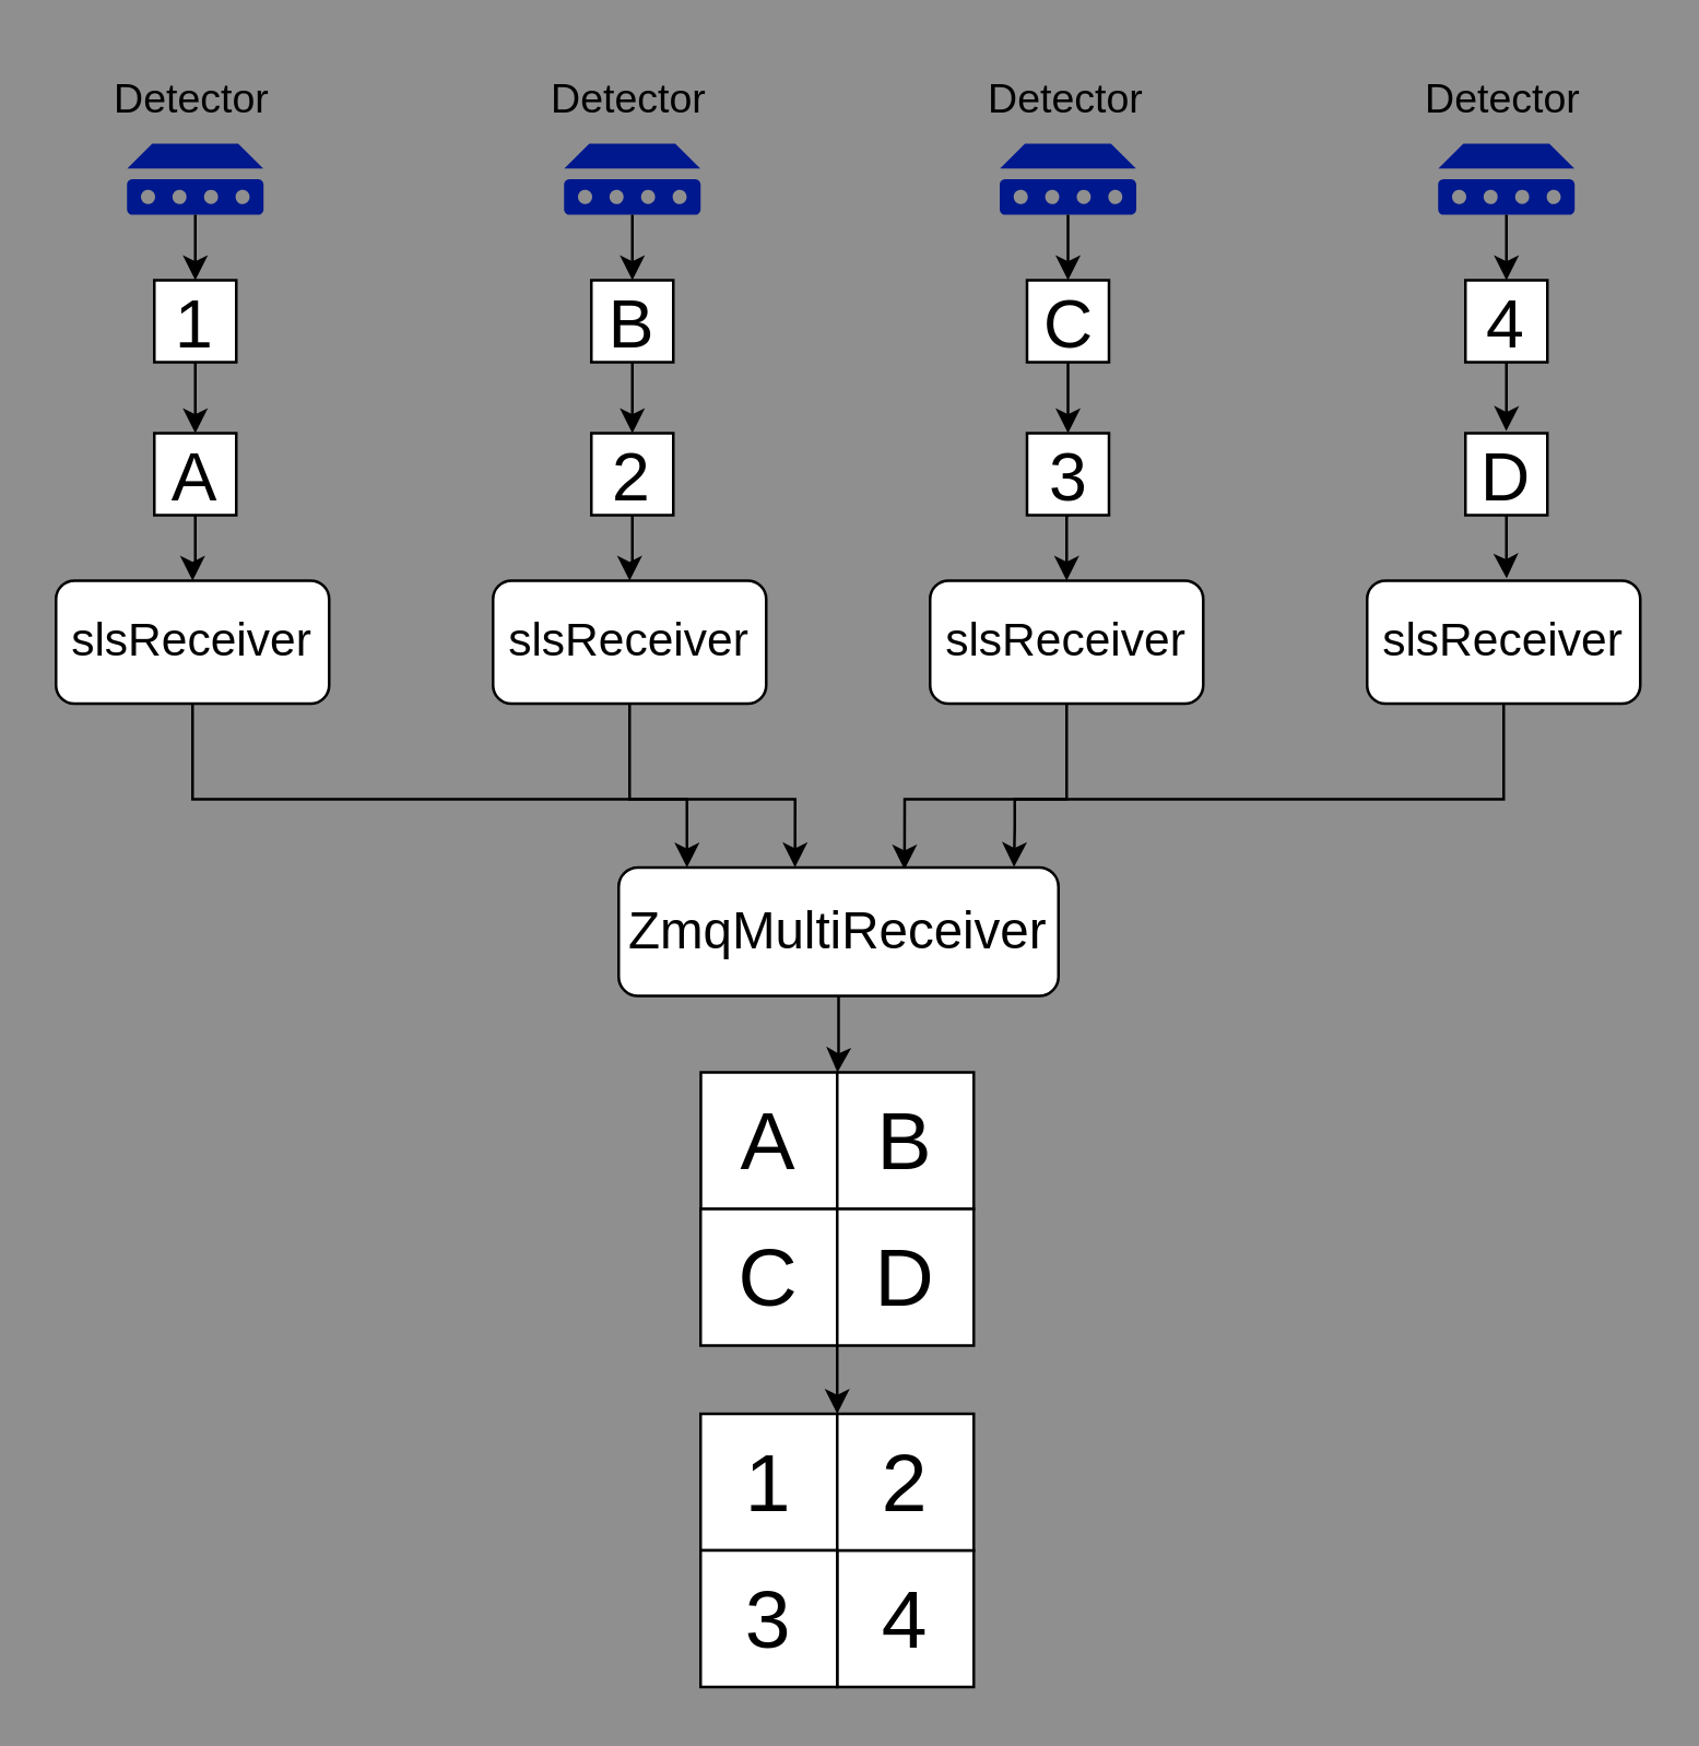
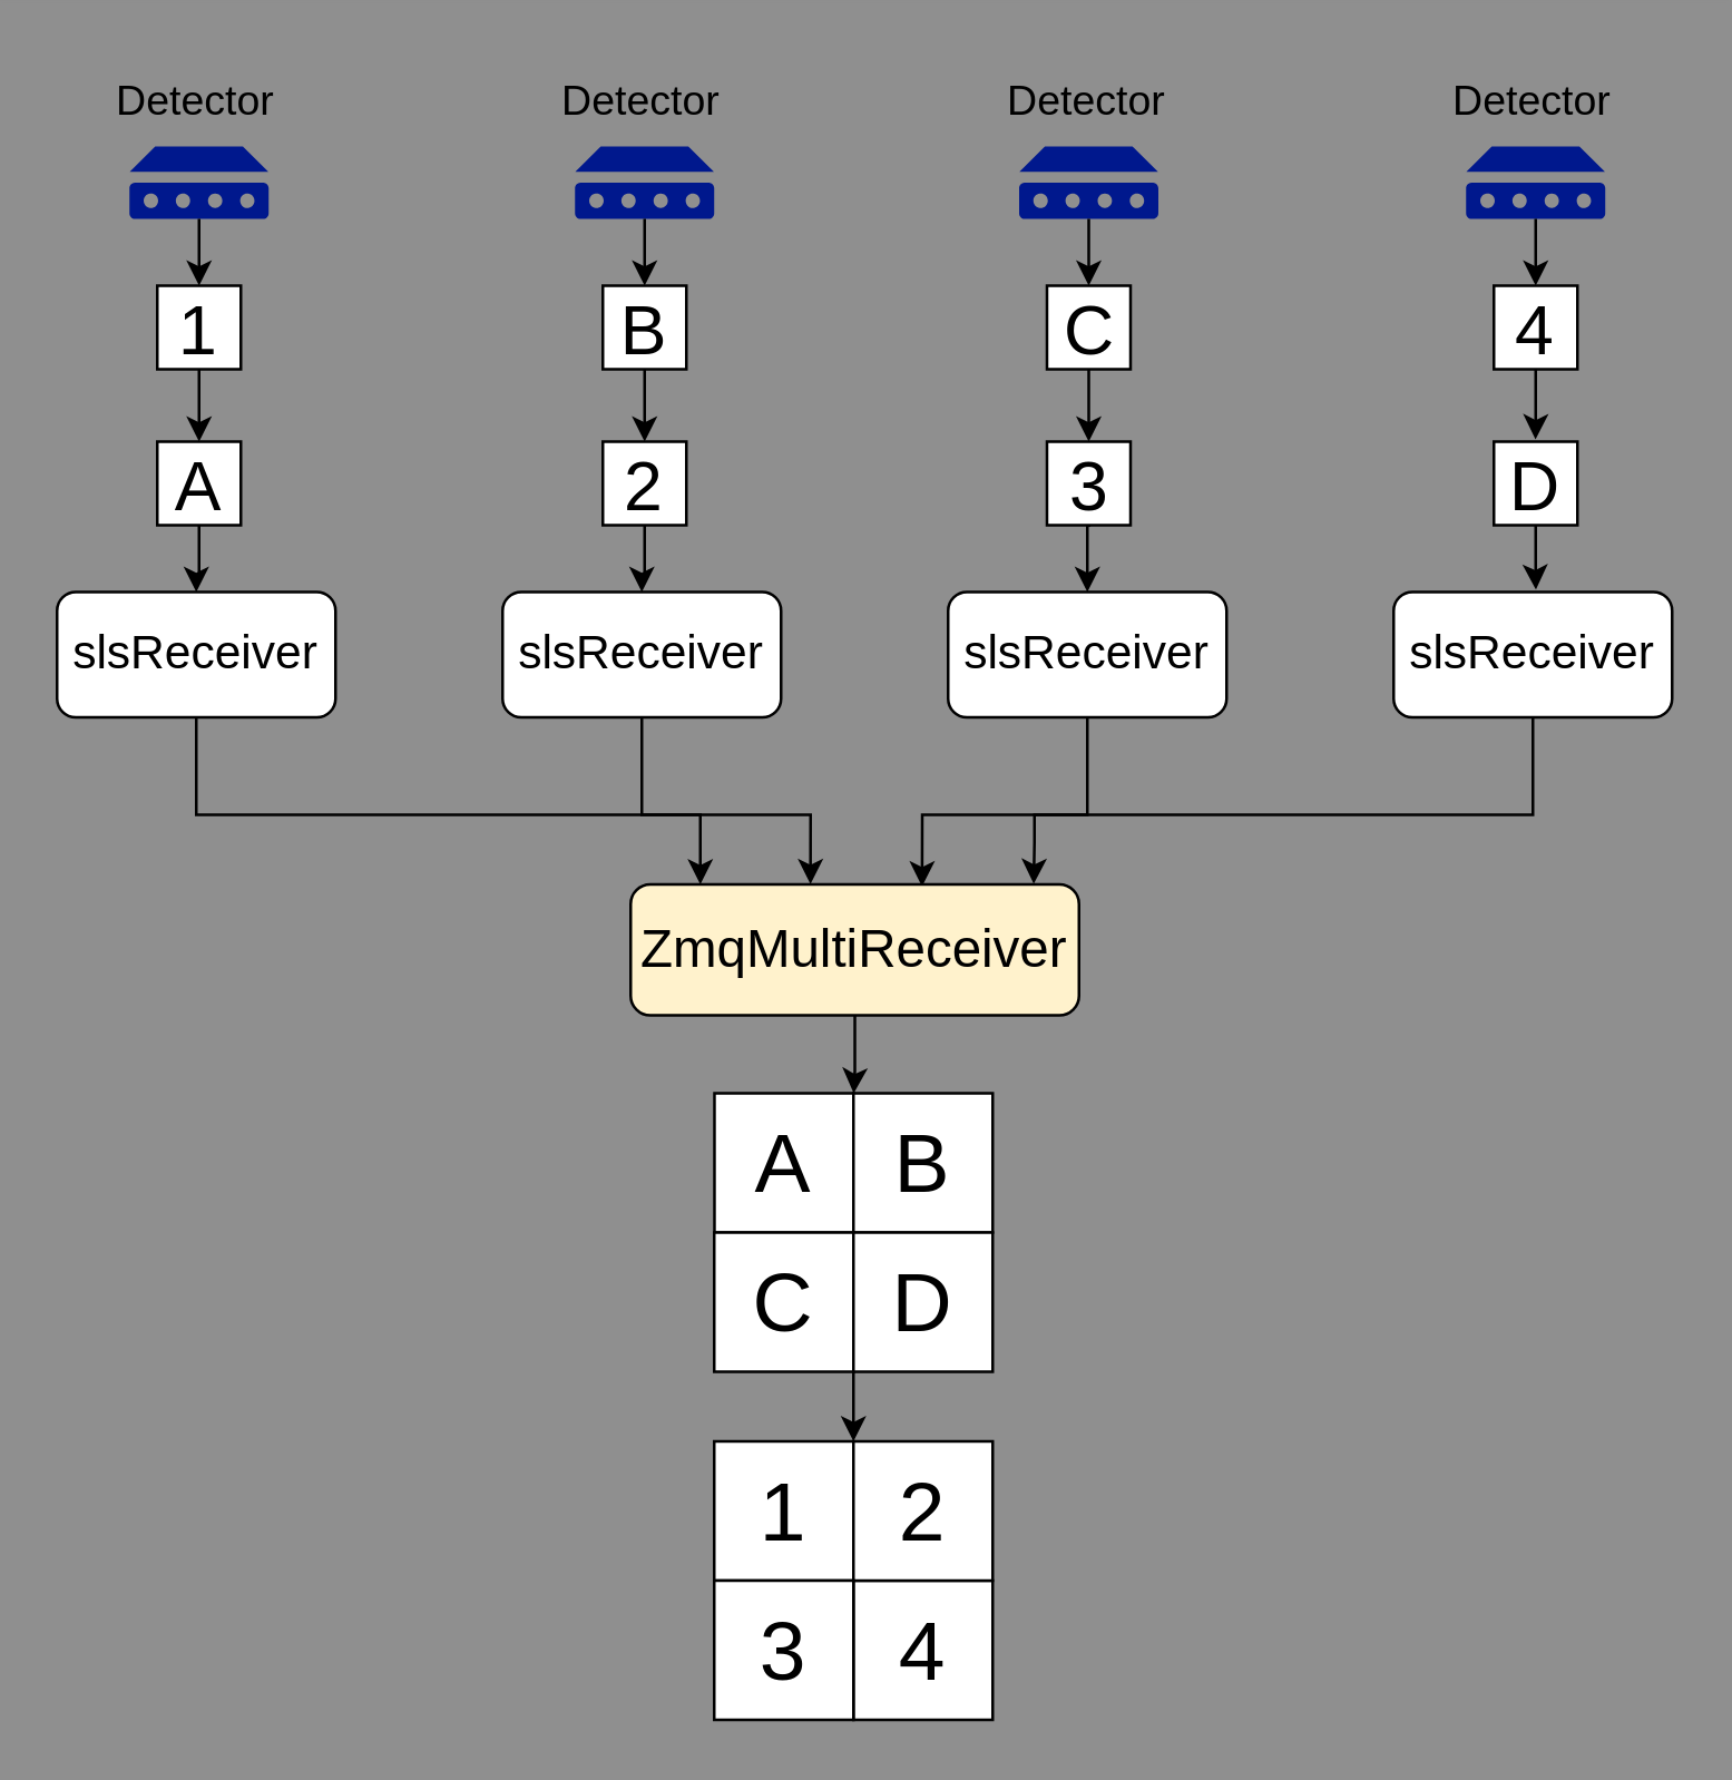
  <mxCell id="0" />
  <mxCell id="1" parent="0" />
  <mxCell id="2" value="slsReceiver" style="rounded=1;whiteSpace=wrap;html=1;fontSize=17;" vertex="1" parent="1"><mxGeometry x="20" y="212" width="100" height="45" as="geometry" /></mxCell>
  <mxCell id="3" value="slsReceiver" style="rounded=1;whiteSpace=wrap;html=1;fontSize=17;" vertex="1" parent="1"><mxGeometry x="180" y="212" width="100" height="45" as="geometry" /></mxCell>
  <mxCell id="4" style="edgeStyle=orthogonalEdgeStyle;rounded=0;orthogonalLoop=1;jettySize=auto;html=1;entryX=0.65;entryY=0.016;entryDx=0;entryDy=0;entryPerimeter=0;" edge="1" parent="1" source="5" target="15"><mxGeometry relative="1" as="geometry"><mxPoint x="321" y="292" as="targetPoint" /><Array as="points"><mxPoint x="390" y="292" /><mxPoint x="331" y="292" /></Array></mxGeometry></mxCell>
  <mxCell id="5" value="slsReceiver" style="rounded=1;whiteSpace=wrap;html=1;fontSize=17;" vertex="1" parent="1"><mxGeometry x="340" y="212" width="100" height="45" as="geometry" /></mxCell>
  <mxCell id="6" style="edgeStyle=orthogonalEdgeStyle;rounded=0;orthogonalLoop=1;jettySize=auto;html=1;entryX=0.899;entryY=-0.004;entryDx=0;entryDy=0;entryPerimeter=0;" edge="1" parent="1" source="7" target="15"><mxGeometry relative="1" as="geometry"><mxPoint x="381" y="302" as="targetPoint" /><Array as="points"><mxPoint x="550" y="292" /><mxPoint x="371" y="292" /><mxPoint x="371" y="302" /><mxPoint x="371" y="302" /></Array></mxGeometry></mxCell>
  <mxCell id="7" value="slsReceiver" style="rounded=1;whiteSpace=wrap;html=1;fontSize=17;" vertex="1" parent="1"><mxGeometry x="500" y="212" width="100" height="45" as="geometry" /></mxCell>
  <mxCell id="8" style="edgeStyle=orthogonalEdgeStyle;rounded=0;orthogonalLoop=1;jettySize=auto;html=1;entryX=0.5;entryY=0;entryDx=0;entryDy=0;" edge="1" parent="1" source="26" target="2"><mxGeometry relative="1" as="geometry" /></mxCell>
  <mxCell id="9" value="" style="sketch=0;aspect=fixed;pointerEvents=1;shadow=0;dashed=0;html=1;strokeColor=none;labelPosition=center;verticalLabelPosition=bottom;verticalAlign=top;align=center;fillColor=#00188D;shape=mxgraph.mscae.enterprise.device" vertex="1" parent="1"><mxGeometry x="46" y="52" width="50" height="26" as="geometry" /></mxCell>
  <mxCell id="10" value="" style="sketch=0;aspect=fixed;pointerEvents=1;shadow=0;dashed=0;html=1;strokeColor=none;labelPosition=center;verticalLabelPosition=bottom;verticalAlign=top;align=center;fillColor=#00188D;shape=mxgraph.mscae.enterprise.device" vertex="1" parent="1"><mxGeometry x="206" y="52" width="50" height="26" as="geometry" /></mxCell>
  <mxCell id="11" style="edgeStyle=orthogonalEdgeStyle;rounded=0;orthogonalLoop=1;jettySize=auto;html=1;entryX=0.5;entryY=0;entryDx=0;entryDy=0;exitX=0.52;exitY=1.005;exitDx=0;exitDy=0;exitPerimeter=0;" edge="1" parent="1" source="22" target="5"><mxGeometry relative="1" as="geometry"><mxPoint x="391" y="192" as="sourcePoint" /></mxGeometry></mxCell>
  <mxCell id="12" value="" style="sketch=0;aspect=fixed;pointerEvents=1;shadow=0;dashed=0;html=1;strokeColor=none;labelPosition=center;verticalLabelPosition=bottom;verticalAlign=top;align=center;fillColor=#00188D;shape=mxgraph.mscae.enterprise.device" vertex="1" parent="1"><mxGeometry x="365.5" y="52" width="50" height="26" as="geometry" /></mxCell>
  <mxCell id="13" value="" style="sketch=0;aspect=fixed;pointerEvents=1;shadow=0;dashed=0;html=1;strokeColor=none;labelPosition=center;verticalLabelPosition=bottom;verticalAlign=top;align=center;fillColor=#00188D;shape=mxgraph.mscae.enterprise.device" vertex="1" parent="1"><mxGeometry x="526" y="52" width="50" height="26" as="geometry" /></mxCell>
  <mxCell id="14" style="edgeStyle=orthogonalEdgeStyle;rounded=0;orthogonalLoop=1;jettySize=auto;html=1;entryX=1;entryY=0;entryDx=0;entryDy=0;" edge="1" parent="1" source="15" target="37"><mxGeometry relative="1" as="geometry" /></mxCell>
- <mxCell id="15" value="ZmqMultiReceiver" style="rounded=1;whiteSpace=wrap;html=1;fontSize=19;" vertex="1" parent="1"><mxGeometry x="226" y="317" width="161" height="47" as="geometry" /></mxCell>
+ <mxCell id="15" value="ZmqMultiReceiver" style="rounded=1;whiteSpace=wrap;html=1;fontSize=19;fillColor=#fff2cc;" vertex="1" parent="1"><mxGeometry x="226" y="317" width="161" height="47" as="geometry" /></mxCell>
  <mxCell id="16" value="" style="edgeStyle=orthogonalEdgeStyle;rounded=0;orthogonalLoop=1;jettySize=auto;html=1;entryX=0.5;entryY=0;entryDx=0;entryDy=0;" edge="1" parent="1" source="9" target="17"><mxGeometry relative="1" as="geometry"><mxPoint x="71" y="78" as="sourcePoint" /><mxPoint x="71" y="212" as="targetPoint" /></mxGeometry></mxCell>
  <mxCell id="17" value="1" style="rounded=0;whiteSpace=wrap;html=1;fontSize=25;" vertex="1" parent="1"><mxGeometry x="56" y="102" width="30" height="30" as="geometry" /></mxCell>
  <mxCell id="18" value="" style="edgeStyle=orthogonalEdgeStyle;rounded=0;orthogonalLoop=1;jettySize=auto;html=1;" edge="1" parent="1" source="35" target="20"><mxGeometry relative="1" as="geometry"><mxPoint x="231" y="78" as="sourcePoint" /><mxPoint x="231" y="212" as="targetPoint" /></mxGeometry></mxCell>
  <mxCell id="19" style="edgeStyle=orthogonalEdgeStyle;rounded=0;orthogonalLoop=1;jettySize=auto;html=1;entryX=0.5;entryY=0;entryDx=0;entryDy=0;" edge="1" parent="1" source="20" target="3"><mxGeometry relative="1" as="geometry" /></mxCell>
  <mxCell id="20" value="2" style="rounded=0;whiteSpace=wrap;html=1;fontSize=25;" vertex="1" parent="1"><mxGeometry x="216" y="158" width="30" height="30" as="geometry" /></mxCell>
  <mxCell id="21" value="" style="edgeStyle=orthogonalEdgeStyle;rounded=0;orthogonalLoop=1;jettySize=auto;html=1;entryX=0.5;entryY=0;entryDx=0;entryDy=0;" edge="1" parent="1" source="33" target="22"><mxGeometry relative="1" as="geometry"><mxPoint x="391" y="78" as="sourcePoint" /><mxPoint x="391" y="212" as="targetPoint" /></mxGeometry></mxCell>
  <mxCell id="22" value="3" style="rounded=0;whiteSpace=wrap;html=1;fontSize=25;" vertex="1" parent="1"><mxGeometry x="375.5" y="158" width="30" height="30" as="geometry" /></mxCell>
  <mxCell id="23" value="" style="edgeStyle=orthogonalEdgeStyle;rounded=0;orthogonalLoop=1;jettySize=auto;html=1;entryX=0.5;entryY=0;entryDx=0;entryDy=0;" edge="1" parent="1" source="13" target="24"><mxGeometry relative="1" as="geometry"><mxPoint x="551" y="78" as="sourcePoint" /><mxPoint x="551" y="212" as="targetPoint" /></mxGeometry></mxCell>
  <mxCell id="24" value="4" style="rounded=0;whiteSpace=wrap;html=1;fontSize=25;" vertex="1" parent="1"><mxGeometry x="536" y="102" width="30" height="30" as="geometry" /></mxCell>
  <mxCell id="25" value="" style="edgeStyle=orthogonalEdgeStyle;rounded=0;orthogonalLoop=1;jettySize=auto;html=1;entryX=0.5;entryY=0;entryDx=0;entryDy=0;" edge="1" parent="1" source="17" target="26"><mxGeometry relative="1" as="geometry"><mxPoint x="71" y="132" as="sourcePoint" /><mxPoint x="71" y="212" as="targetPoint" /></mxGeometry></mxCell>
  <mxCell id="26" value="A" style="rounded=0;whiteSpace=wrap;html=1;fontSize=25;" vertex="1" parent="1"><mxGeometry x="56" y="158" width="30" height="30" as="geometry" /></mxCell>
  <mxCell id="27" value="&lt;div style=&quot;font-size: 15px;&quot;&gt;Detector&lt;/div&gt;" style="text;html=1;align=center;verticalAlign=middle;whiteSpace=wrap;rounded=0;fontSize=15;" vertex="1" parent="1"><mxGeometry x="40" y="20" width="60" height="30" as="geometry" /></mxCell>
  <mxCell id="28" value="&lt;div style=&quot;font-size: 15px;&quot;&gt;Detector&lt;/div&gt;" style="text;html=1;align=center;verticalAlign=middle;whiteSpace=wrap;rounded=0;fontSize=15;" vertex="1" parent="1"><mxGeometry x="200" y="20" width="60" height="30" as="geometry" /></mxCell>
  <mxCell id="29" value="&lt;div style=&quot;font-size: 15px;&quot;&gt;Detector&lt;/div&gt;" style="text;html=1;align=center;verticalAlign=middle;whiteSpace=wrap;rounded=0;fontSize=15;" vertex="1" parent="1"><mxGeometry x="360" y="20" width="60" height="30" as="geometry" /></mxCell>
  <mxCell id="30" value="&lt;div style=&quot;font-size: 15px;&quot;&gt;Detector&lt;/div&gt;" style="text;html=1;align=center;verticalAlign=middle;whiteSpace=wrap;rounded=0;fontSize=15;" vertex="1" parent="1"><mxGeometry x="520" y="20" width="60" height="30" as="geometry" /></mxCell>
  <mxCell id="31" value="D" style="rounded=0;whiteSpace=wrap;html=1;fontSize=25;" vertex="1" parent="1"><mxGeometry x="536" y="158" width="30" height="30" as="geometry" /></mxCell>
  <mxCell id="32" value="" style="edgeStyle=orthogonalEdgeStyle;rounded=0;orthogonalLoop=1;jettySize=auto;html=1;entryX=0.5;entryY=0;entryDx=0;entryDy=0;" edge="1" parent="1" source="12" target="33"><mxGeometry relative="1" as="geometry"><mxPoint x="391" y="78" as="sourcePoint" /><mxPoint x="391" y="158" as="targetPoint" /></mxGeometry></mxCell>
  <mxCell id="33" value="C" style="rounded=0;whiteSpace=wrap;html=1;fontSize=25;" vertex="1" parent="1"><mxGeometry x="375.5" y="102" width="30" height="30" as="geometry" /></mxCell>
  <mxCell id="34" value="" style="edgeStyle=orthogonalEdgeStyle;rounded=0;orthogonalLoop=1;jettySize=auto;html=1;" edge="1" parent="1" source="10" target="35"><mxGeometry relative="1" as="geometry"><mxPoint x="231" y="78" as="sourcePoint" /><mxPoint x="231" y="158" as="targetPoint" /></mxGeometry></mxCell>
  <mxCell id="35" value="B" style="rounded=0;whiteSpace=wrap;html=1;fontSize=25;" vertex="1" parent="1"><mxGeometry x="216" y="102" width="30" height="30" as="geometry" /></mxCell>
  <mxCell id="36" value="" style="group" vertex="1" connectable="0" parent="1"><mxGeometry x="256" y="392" width="100.003" height="100" as="geometry" /></mxCell>
  <mxCell id="37" value="&lt;font style=&quot;font-size: 30px;&quot;&gt;A&lt;/font&gt;" style="rounded=0;whiteSpace=wrap;html=1;fontSize=30;" vertex="1" parent="36"><mxGeometry x="0.09" width="50" height="50" as="geometry" /></mxCell>
  <mxCell id="38" value="B" style="rounded=0;whiteSpace=wrap;html=1;fontSize=30;" vertex="1" parent="36"><mxGeometry x="50.003" width="50" height="50" as="geometry" /></mxCell>
  <mxCell id="39" value="C" style="rounded=0;whiteSpace=wrap;html=1;fontSize=30;" vertex="1" parent="36"><mxGeometry y="50" width="50" height="50" as="geometry" /></mxCell>
  <mxCell id="40" value="D" style="rounded=0;whiteSpace=wrap;html=1;fontSize=30;" vertex="1" parent="36"><mxGeometry x="50" y="50" width="50" height="50" as="geometry" /></mxCell>
  <mxCell id="41" value="" style="group" vertex="1" connectable="0" parent="1"><mxGeometry x="256" y="517" width="100" height="100" as="geometry" /></mxCell>
  <mxCell id="42" value="" style="group" vertex="1" connectable="0" parent="41"><mxGeometry width="50" height="50" as="geometry" /></mxCell>
  <mxCell id="43" value="&lt;font style=&quot;font-size: 30px;&quot;&gt;1&lt;/font&gt;" style="rounded=0;whiteSpace=wrap;html=1;" vertex="1" parent="42"><mxGeometry width="50" height="50" as="geometry" /></mxCell>
  <mxCell id="44" value="&lt;font style=&quot;font-size: 30px;&quot;&gt;4&lt;/font&gt;" style="rounded=0;whiteSpace=wrap;html=1;" vertex="1" parent="41"><mxGeometry x="50" y="50" width="50" height="50" as="geometry" /></mxCell>
  <mxCell id="45" value="&lt;font style=&quot;font-size: 30px;&quot;&gt;2&lt;/font&gt;" style="rounded=0;whiteSpace=wrap;html=1;fontSize=16;" vertex="1" parent="41"><mxGeometry x="50" width="50" height="50" as="geometry" /></mxCell>
  <mxCell id="46" value="&lt;font style=&quot;font-size: 30px;&quot;&gt;3&lt;/font&gt;" style="rounded=0;whiteSpace=wrap;html=1;" vertex="1" parent="41"><mxGeometry y="50" width="50" height="50" as="geometry" /></mxCell>
  <mxCell id="47" style="edgeStyle=orthogonalEdgeStyle;rounded=0;orthogonalLoop=1;jettySize=auto;html=1;" edge="1" parent="1"><mxGeometry relative="1" as="geometry"><mxPoint x="70" y="257" as="sourcePoint" /><mxPoint x="251" y="317" as="targetPoint" /><Array as="points"><mxPoint x="70" y="292" /><mxPoint x="251" y="292" /><mxPoint x="251" y="317" /></Array></mxGeometry></mxCell>
  <mxCell id="48" style="edgeStyle=orthogonalEdgeStyle;rounded=0;orthogonalLoop=1;jettySize=auto;html=1;entryX=0.401;entryY=-0.002;entryDx=0;entryDy=0;entryPerimeter=0;" edge="1" parent="1" source="3" target="15"><mxGeometry relative="1" as="geometry"><mxPoint x="301" y="292" as="targetPoint" /><Array as="points"><mxPoint x="230" y="292" /><mxPoint x="291" y="292" /></Array></mxGeometry></mxCell>
  <mxCell id="49" style="edgeStyle=orthogonalEdgeStyle;rounded=0;orthogonalLoop=1;jettySize=auto;html=1;entryX=0.511;entryY=-0.019;entryDx=0;entryDy=0;entryPerimeter=0;" edge="1" parent="1" source="31" target="7"><mxGeometry relative="1" as="geometry" /></mxCell>
  <mxCell id="50" style="edgeStyle=orthogonalEdgeStyle;rounded=0;orthogonalLoop=1;jettySize=auto;html=1;entryX=0.498;entryY=-0.027;entryDx=0;entryDy=0;entryPerimeter=0;" edge="1" parent="1" source="24" target="31"><mxGeometry relative="1" as="geometry" /></mxCell>
  <mxCell id="51" style="edgeStyle=orthogonalEdgeStyle;rounded=0;orthogonalLoop=1;jettySize=auto;html=1;exitX=0;exitY=1;exitDx=0;exitDy=0;entryX=0;entryY=0;entryDx=0;entryDy=0;" edge="1" parent="1" source="40" target="45"><mxGeometry relative="1" as="geometry"><mxPoint x="306.095" y="522" as="targetPoint" /></mxGeometry></mxCell>
